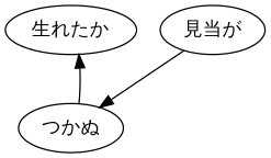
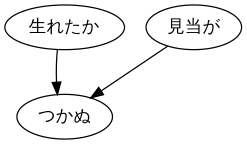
  digraph {
    fontname="DejaVu Serif"
    node [fontname="DejaVu Serif"]
    edge [fontname="DejaVu Serif"]
    n1 [label="生れたか"]
    n2 [label="つかぬ"]
    n3 [label="見当が"]
-   n2 -> n1
+   n1 -> n2
    n3 -> n2
  }
